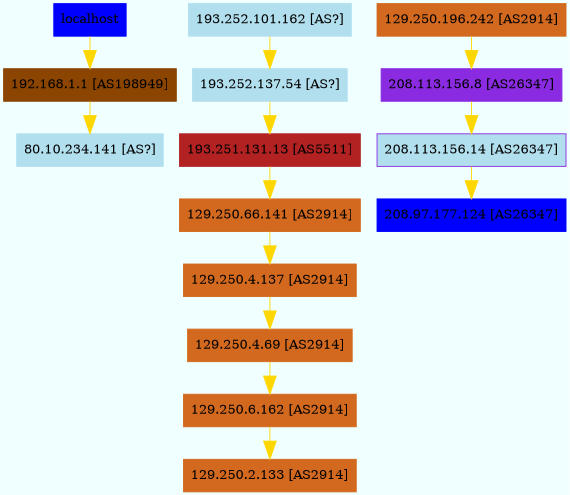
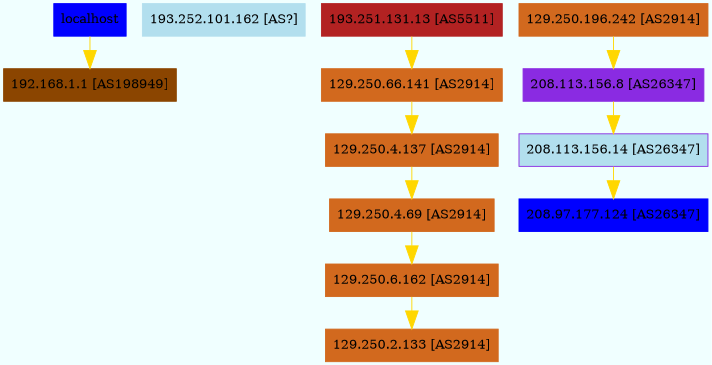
  digraph {
    bgcolor=azure
    node [color=chocolate shape=box style=filled]
    edge [arrowsize=2 color=gold]
    localhost [color=blue]
    "192.168.1.1 [AS198949]" [color=darkorange4]
-   "80.10.234.141 [AS?]" [color=lightblue2]
    "193.252.101.162 [AS?]" [color=lightblue2]
-   "193.252.137.54 [AS?]" [color=lightblue2]
    "193.251.131.13 [AS5511]" [color=firebrick]
    "129.250.66.141 [AS2914]"
    "129.250.4.137 [AS2914]"
    "129.250.4.69 [AS2914]"
    "129.250.6.162 [AS2914]"
    "129.250.2.133 [AS2914]"
    "208.113.156.8 [AS26347]" [color=blueviolet]
    "129.250.196.242 [AS2914]"
    "208.113.156.14 [AS26347]" [color=blueviolet fillcolor=lightblue2]
    "208.97.177.124 [AS26347]" [color=blue]
    localhost -> "192.168.1.1 [AS198949]"
-   "192.168.1.1 [AS198949]" -> "80.10.234.141 [AS?]"
-   "193.252.101.162 [AS?]" -> "193.252.137.54 [AS?]"
-   "193.252.137.54 [AS?]" -> "193.251.131.13 [AS5511]"
    "193.251.131.13 [AS5511]" -> "129.250.66.141 [AS2914]"
    "129.250.66.141 [AS2914]" -> "129.250.4.137 [AS2914]"
    "129.250.4.137 [AS2914]" -> "129.250.4.69 [AS2914]"
    "129.250.4.69 [AS2914]" -> "129.250.6.162 [AS2914]"
    "129.250.6.162 [AS2914]" -> "129.250.2.133 [AS2914]"
    "208.113.156.8 [AS26347]" -> "208.113.156.14 [AS26347]"
    "129.250.196.242 [AS2914]" -> "208.113.156.8 [AS26347]"
    "208.113.156.14 [AS26347]" -> "208.97.177.124 [AS26347]"
  }
